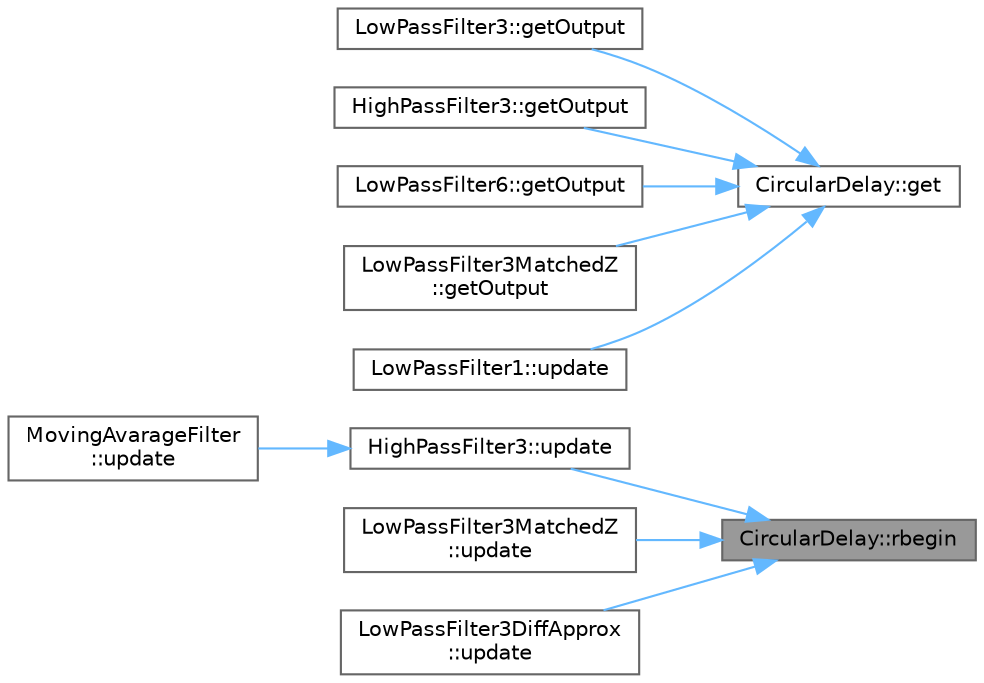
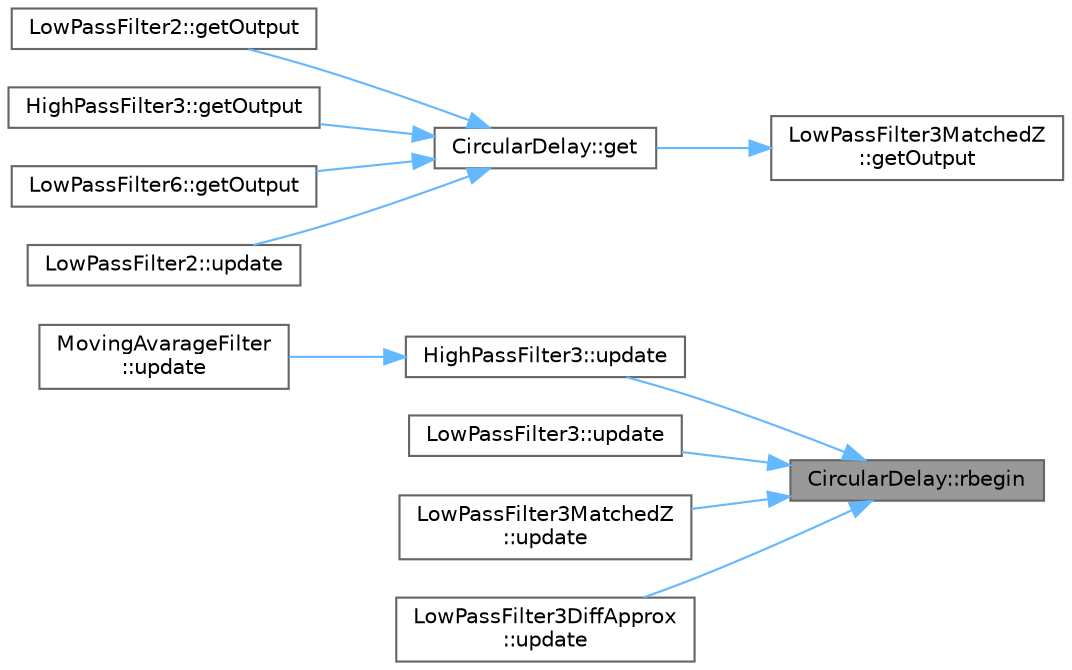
  digraph {
    rankdir=RL
    node [color=grey40 fillcolor=white fontname=Helvetica fontsize=10 shape=box style=filled]
    edge [color=steelblue1 dir=back fontname=Helvetica fontsize=10 labelfontname=Helvetica labelfontsize=10 style=solid]
    n1 [color=gray40 fillcolor=grey60 fontcolor=black height=0.2 label="CircularDelay::rbegin" width=0.4]
    n2 [height=0.2 label="HighPassFilter3::update" width=0.4]
+   n3 [height=0.2 label="LowPassFilter3::update" width=0.4]
    n4 [height=0.2 label="LowPassFilter3MatchedZ\l::update" width=0.4]
    n5 [height=0.2 label="LowPassFilter3DiffApprox\l::update" width=0.4]
    n6 [height=0.2 label="CircularDelay::get" width=0.4]
-   n7 [height=0.2 label="LowPassFilter3::getOutput" width=0.4]
+   n7 [height=0.2 label="LowPassFilter2::getOutput" width=0.4]
    n8 [height=0.2 label="HighPassFilter3::getOutput" width=0.4]
    n9 [height=0.2 label="LowPassFilter6::getOutput" width=0.4]
    n10 [height=0.2 label="LowPassFilter3MatchedZ\l::getOutput" width=0.4]
-   n11 [height=0.2 label="LowPassFilter1::update" width=0.4]
+   n11 [height=0.2 label="LowPassFilter2::update" width=0.4]
    n12 [height=0.2 label="MovingAvarageFilter\l::update" width=0.4]
    n1 -> n2
+   n1 -> n3
    n1 -> n4
    n1 -> n5
    n2 -> n12
    n6 -> n7
    n6 -> n8
    n6 -> n9
-   n6 -> n10
+   n10 -> n6
    n6 -> n11
  }
